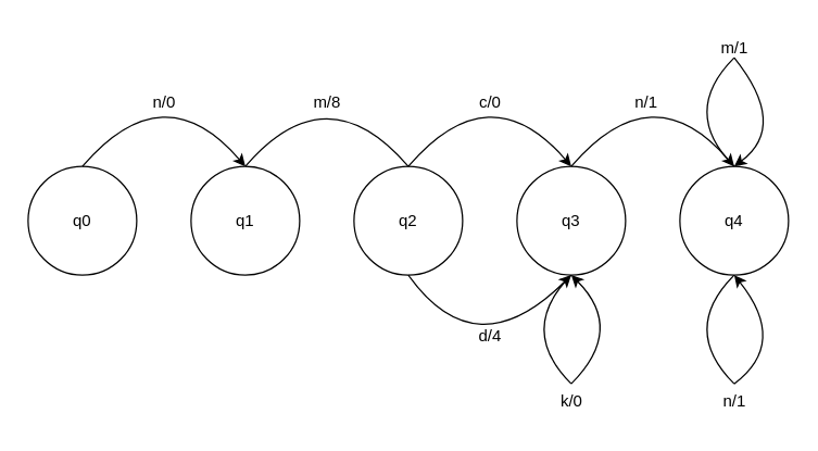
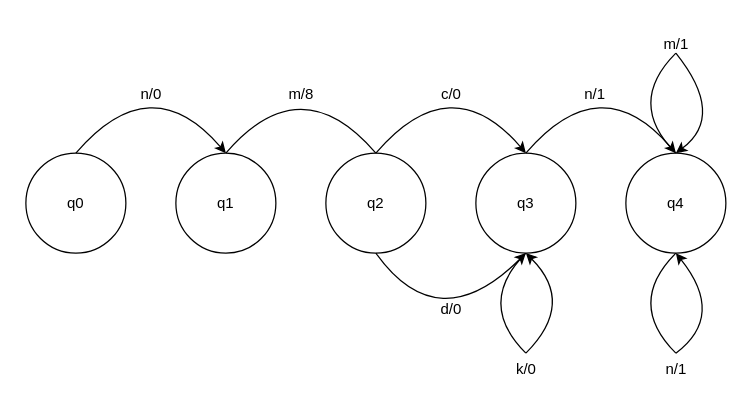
  <mxCell id="0" />
  <mxCell id="1" parent="0" />
  <mxCell id="2" value="q1" style="ellipse;whiteSpace=wrap;html=1;aspect=fixed;" parent="1" vertex="1"><mxGeometry x="140" y="122" width="80" height="80" as="geometry" /></mxCell>
  <mxCell id="3" value="q2" style="ellipse;whiteSpace=wrap;html=1;aspect=fixed;" parent="1" vertex="1"><mxGeometry x="260" y="122" width="80" height="80" as="geometry" /></mxCell>
  <mxCell id="4" value="q3" style="ellipse;whiteSpace=wrap;html=1;aspect=fixed;" parent="1" vertex="1"><mxGeometry x="380" y="122" width="80" height="80" as="geometry" /></mxCell>
  <mxCell id="5" value="q4" style="ellipse;whiteSpace=wrap;html=1;aspect=fixed;" parent="1" vertex="1"><mxGeometry x="500" y="122" width="80" height="80" as="geometry" /></mxCell>
  <mxCell id="6" value="" style="endArrow=none;html=1;curved=1;exitX=0.5;exitY=0;exitDx=0;exitDy=0;entryX=0.5;entryY=0;entryDx=0;entryDy=0;" parent="1" source="2" target="3" edge="1"><mxGeometry width="50" height="50" relative="1" as="geometry"><mxPoint x="150" y="292" as="sourcePoint" /><mxPoint x="200" y="242" as="targetPoint" /><Array as="points"><mxPoint x="240" y="52" /></Array></mxGeometry></mxCell>
  <mxCell id="7" value="" style="endArrow=classic;html=1;curved=1;entryX=0.5;entryY=1;entryDx=0;entryDy=0;" parent="1" edge="1"><mxGeometry width="50" height="50" relative="1" as="geometry"><mxPoint x="540" y="282" as="sourcePoint" /><mxPoint x="540" y="202" as="targetPoint" /><Array as="points"><mxPoint x="580" y="252" /></Array></mxGeometry></mxCell>
  <mxCell id="8" value="" style="endArrow=none;html=1;curved=1;exitX=0.5;exitY=1;exitDx=0;exitDy=0;" parent="1" edge="1"><mxGeometry width="50" height="50" relative="1" as="geometry"><mxPoint x="540" y="202" as="sourcePoint" /><mxPoint x="540" y="282" as="targetPoint" /><Array as="points"><mxPoint x="500" y="242" /></Array></mxGeometry></mxCell>
  <mxCell id="9" value="" style="endArrow=classic;html=1;curved=1;entryX=0.5;entryY=1;entryDx=0;entryDy=0;" parent="1" edge="1"><mxGeometry width="50" height="50" relative="1" as="geometry"><mxPoint x="420" y="282" as="sourcePoint" /><mxPoint x="420" y="202" as="targetPoint" /><Array as="points"><mxPoint x="460" y="242" /></Array></mxGeometry></mxCell>
  <mxCell id="10" value="" style="endArrow=none;html=1;curved=1;exitX=0.5;exitY=1;exitDx=0;exitDy=0;" parent="1" edge="1"><mxGeometry width="50" height="50" relative="1" as="geometry"><mxPoint x="420" y="202" as="sourcePoint" /><mxPoint x="420" y="282" as="targetPoint" /><Array as="points"><mxPoint x="380" y="242" /></Array></mxGeometry></mxCell>
  <mxCell id="11" value="q0" style="ellipse;whiteSpace=wrap;html=1;aspect=fixed;" parent="1" vertex="1"><mxGeometry y="122" width="80" height="80" as="geometry" x="20" /></mxCell>
  <mxCell id="12" value="" style="endArrow=classic;html=1;curved=1;exitX=0.5;exitY=0;exitDx=0;exitDy=0;entryX=0.5;entryY=0;entryDx=0;entryDy=0;" parent="1" edge="1"><mxGeometry width="50" height="50" relative="1" as="geometry"><mxPoint x="60" y="122" as="sourcePoint" /><mxPoint x="180" y="122" as="targetPoint" /><Array as="points"><mxPoint x="120" y="52" /></Array></mxGeometry></mxCell>
  <mxCell id="13" value="" style="endArrow=classic;html=1;curved=1;exitX=0.5;exitY=0;exitDx=0;exitDy=0;entryX=0.5;entryY=0;entryDx=0;entryDy=0;" parent="1" edge="1"><mxGeometry width="50" height="50" relative="1" as="geometry"><mxPoint x="300" y="122" as="sourcePoint" /><mxPoint x="420" y="122" as="targetPoint" /><Array as="points"><mxPoint x="360" y="52" /></Array></mxGeometry></mxCell>
  <mxCell id="14" value="" style="endArrow=classic;html=1;rounded=0;exitX=0.5;exitY=1;exitDx=0;exitDy=0;entryX=0.5;entryY=1;entryDx=0;entryDy=0;curved=1;" parent="1" source="3" target="4" edge="1"><mxGeometry width="50" height="50" relative="1" as="geometry"><mxPoint x="410" y="272" as="sourcePoint" /><mxPoint x="460" y="222" as="targetPoint" /><Array as="points"><mxPoint x="350" y="272" /></Array></mxGeometry></mxCell>
  <mxCell id="15" value="" style="endArrow=classic;html=1;curved=1;entryX=0.5;entryY=1;entryDx=0;entryDy=0;" parent="1" edge="1"><mxGeometry width="50" height="50" relative="1" as="geometry"><mxPoint x="540" y="42" as="sourcePoint" /><mxPoint x="540" y="122" as="targetPoint" /><Array as="points"><mxPoint x="580" y="92" /></Array></mxGeometry></mxCell>
  <mxCell id="16" value="" style="endArrow=none;html=1;curved=1;exitX=0.5;exitY=1;exitDx=0;exitDy=0;" parent="1" edge="1"><mxGeometry width="50" height="50" relative="1" as="geometry"><mxPoint x="540" y="42" as="sourcePoint" /><mxPoint x="540" y="122" as="targetPoint" /><Array as="points"><mxPoint x="500" y="82" /></Array></mxGeometry></mxCell>
  <mxCell id="17" value="" style="endArrow=classic;html=1;curved=1;exitX=0.5;exitY=0;exitDx=0;exitDy=0;entryX=0.5;entryY=0;entryDx=0;entryDy=0;" parent="1" edge="1"><mxGeometry width="50" height="50" relative="1" as="geometry"><mxPoint x="420" y="122" as="sourcePoint" /><mxPoint x="540" y="122" as="targetPoint" /><Array as="points"><mxPoint x="480" y="52" /></Array></mxGeometry></mxCell>
  <mxCell id="18" value="n/0" style="text;html=1;align=center;verticalAlign=middle;resizable=0;points=[];autosize=1;strokeColor=none;fillColor=none;" parent="1" vertex="1"><mxGeometry x="100" y="60" width="40" height="30" as="geometry" /></mxCell>
  <mxCell id="19" value="m/8" style="text;html=1;align=center;verticalAlign=middle;resizable=0;points=[];autosize=1;strokeColor=none;fillColor=none;" parent="1" vertex="1"><mxGeometry x="220" y="60" width="40" height="30" as="geometry" /></mxCell>
  <mxCell id="20" value="c/0" style="text;html=1;align=center;verticalAlign=middle;resizable=0;points=[];autosize=1;strokeColor=none;fillColor=none;" parent="1" vertex="1"><mxGeometry x="340" y="60" width="40" height="30" as="geometry" /></mxCell>
  <mxCell id="21" value="k/0" style="text;html=1;align=center;verticalAlign=middle;resizable=0;points=[];autosize=1;strokeColor=none;fillColor=none;" parent="1" vertex="1"><mxGeometry x="400" y="280" width="40" height="30" as="geometry" /></mxCell>
  <mxCell id="22" value="n/1" style="text;html=1;align=center;verticalAlign=middle;resizable=0;points=[];autosize=1;strokeColor=none;fillColor=none;" parent="1" vertex="1"><mxGeometry x="455" y="60" width="40" height="30" as="geometry" /></mxCell>
  <mxCell id="23" value="n/1" style="text;html=1;align=center;verticalAlign=middle;resizable=0;points=[];autosize=1;strokeColor=none;fillColor=none;" parent="1" vertex="1"><mxGeometry x="520" y="280" width="40" height="30" as="geometry" /></mxCell>
  <mxCell id="24" value="m/1" style="text;html=1;align=center;verticalAlign=middle;resizable=0;points=[];autosize=1;strokeColor=none;fillColor=none;" parent="1" vertex="1"><mxGeometry x="520" y="20" width="40" height="30" as="geometry" /></mxCell>
- <mxCell id="25" value="d/4" style="text;html=1;align=center;verticalAlign=middle;resizable=0;points=[];autosize=1;strokeColor=none;fillColor=none;" vertex="1" parent="1"><mxGeometry x="340" y="232" width="40" height="30" as="geometry" /></mxCell>
+ <mxCell id="25" value="d/0" style="text;html=1;align=center;verticalAlign=middle;resizable=0;points=[];autosize=1;strokeColor=none;fillColor=none;" vertex="1" parent="1"><mxGeometry x="340" y="232" width="40" height="30" as="geometry" /></mxCell>
